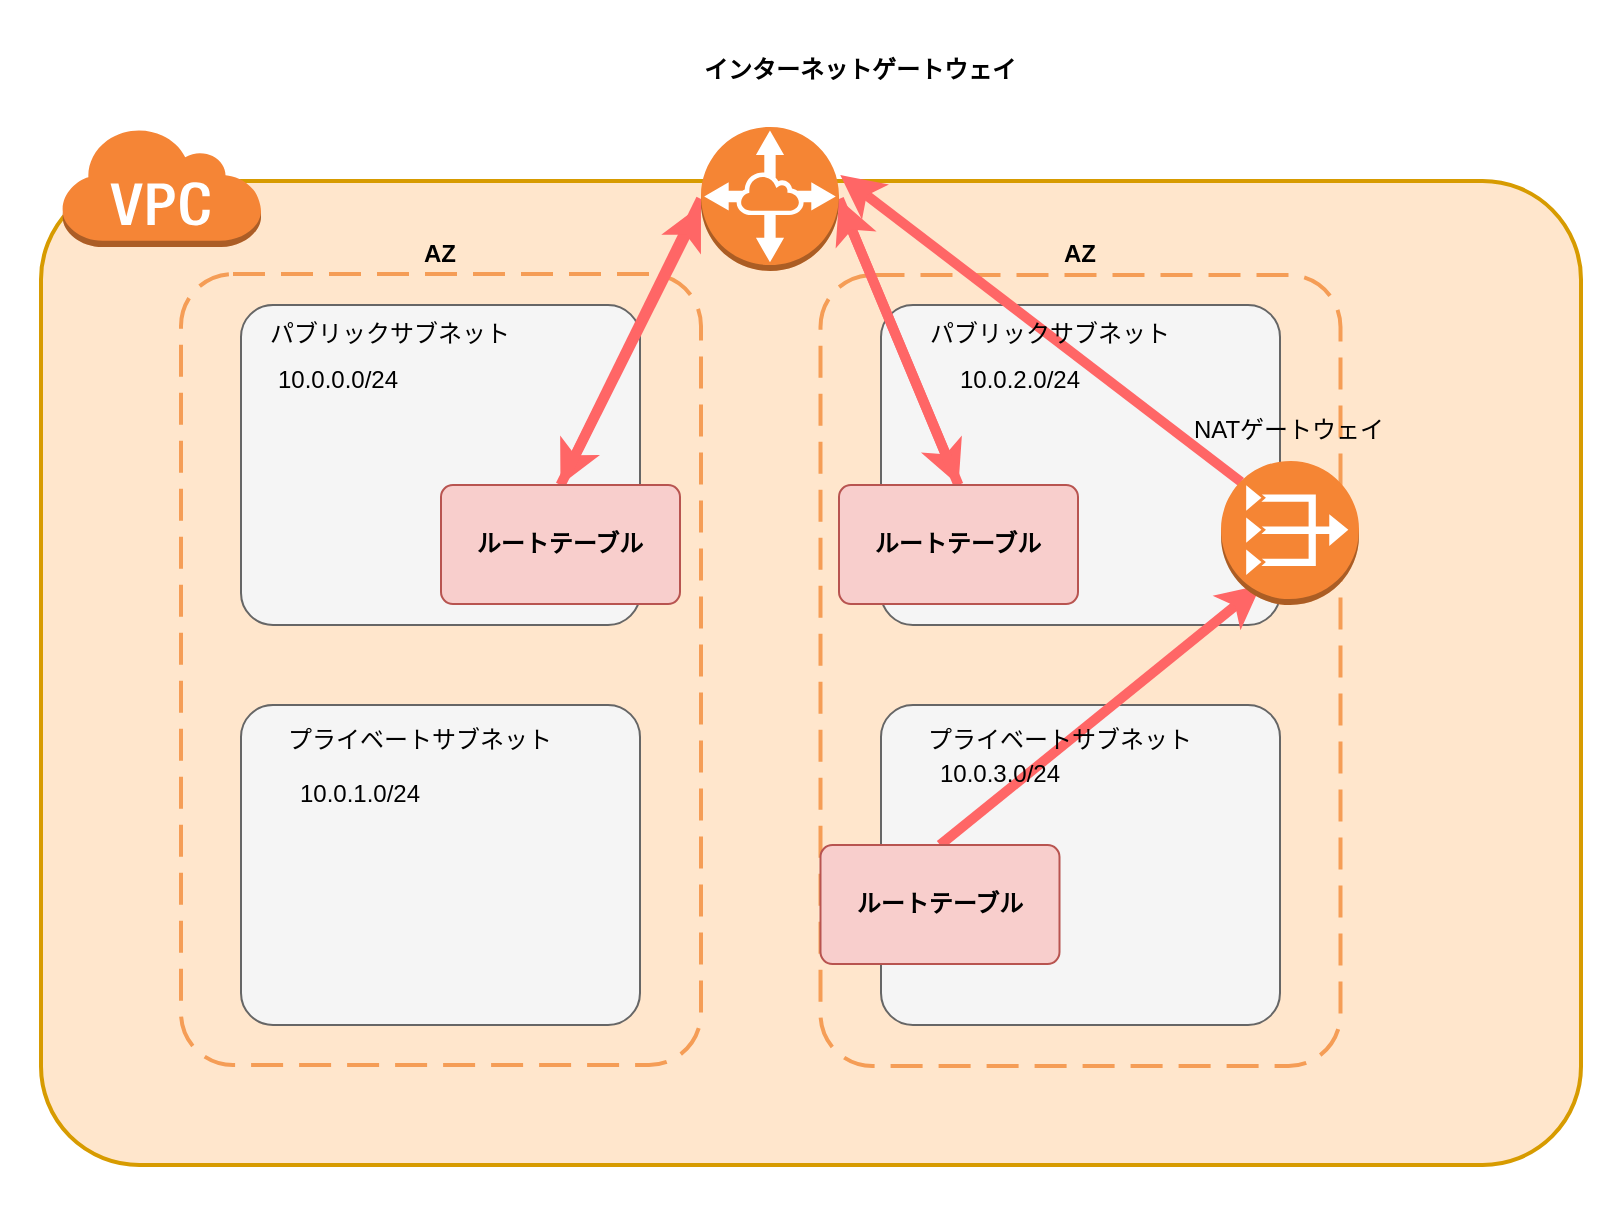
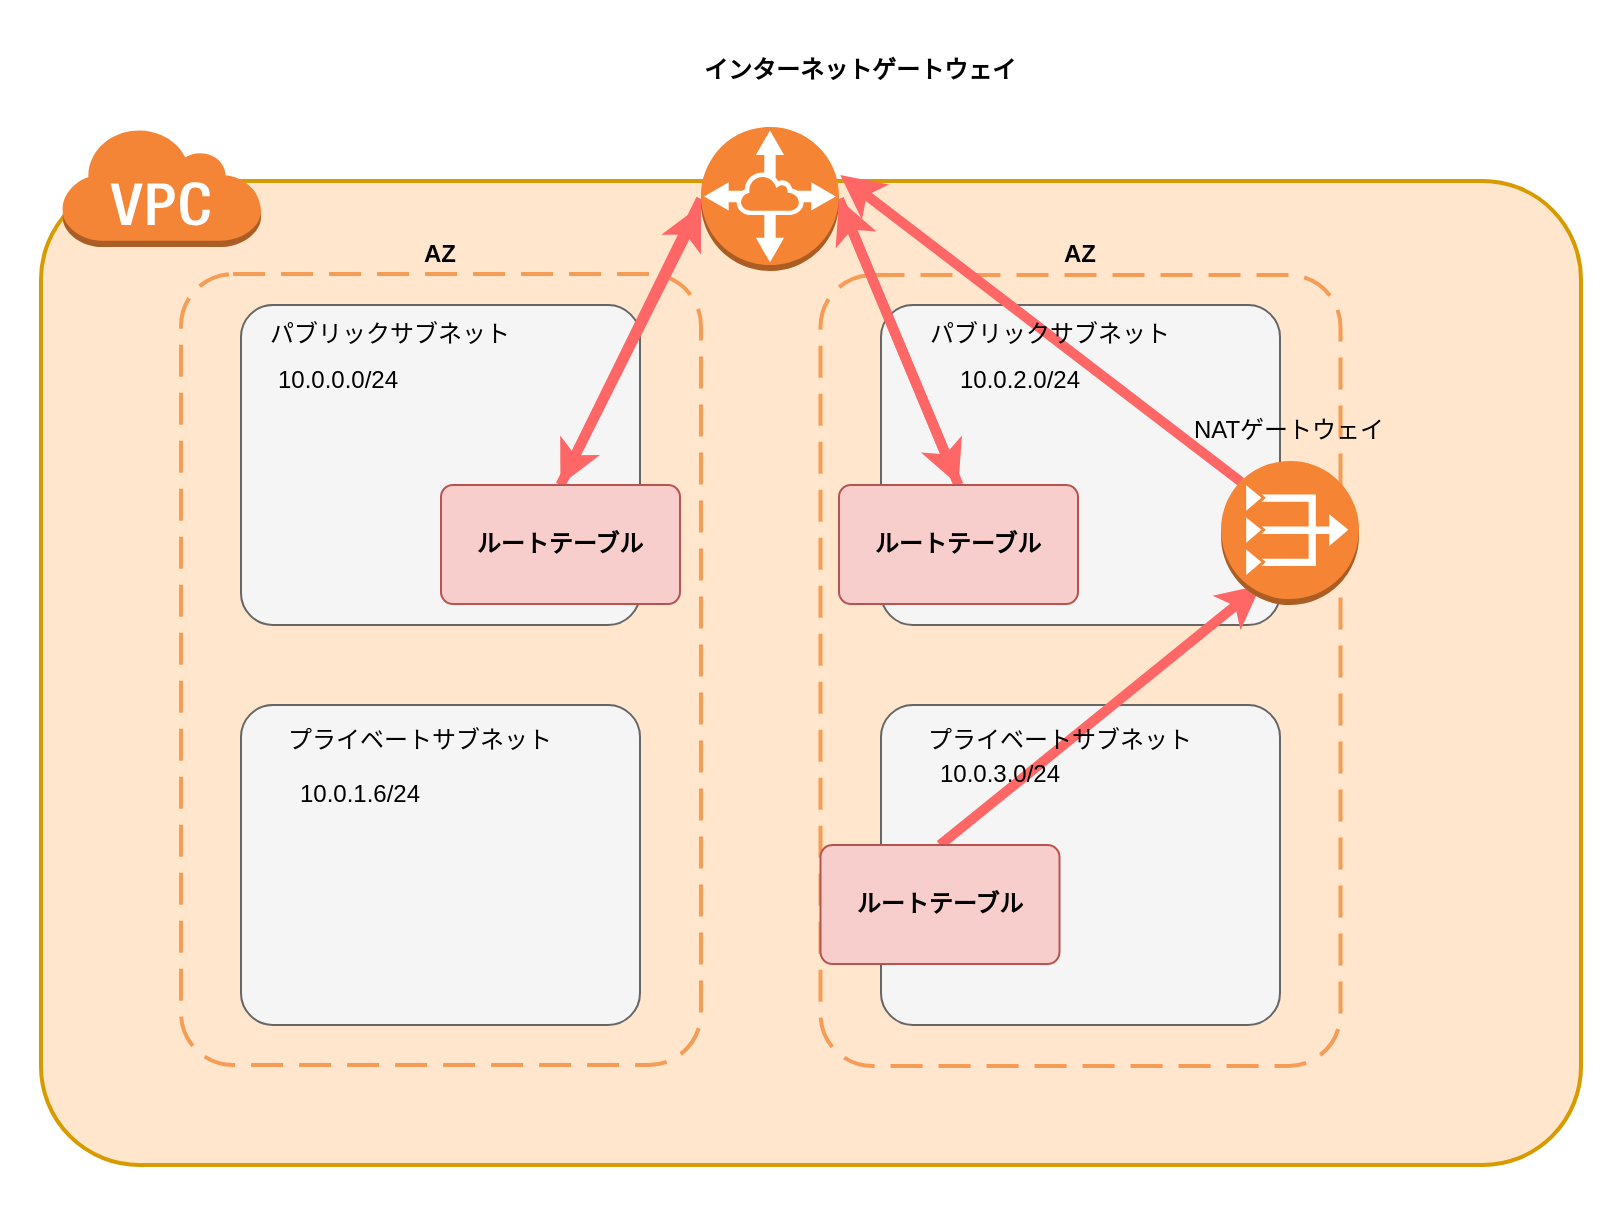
  <mxCell id="0" />
  <mxCell id="1" parent="0" />
  <mxCell id="2" value="" style="rounded=1;arcSize=10;dashed=0;fillColor=#ffe6cc;strokeWidth=2;strokeColor=#d79b00;" parent="1" vertex="1"><mxGeometry x="20" y="90" width="770" height="492" as="geometry" /></mxCell>
  <mxCell id="3" value="" style="rounded=1;arcSize=10;dashed=1;strokeColor=#F59D56;fillColor=none;gradientColor=none;dashPattern=8 4;strokeWidth=2;" parent="1" vertex="1"><mxGeometry x="409.75" y="137" width="260" height="395.5" as="geometry" /></mxCell>
  <mxCell id="4" value="" style="rounded=1;arcSize=10;dashed=1;strokeColor=#F59D56;fillColor=none;gradientColor=none;dashPattern=8 4;strokeWidth=2;" parent="1" vertex="1"><mxGeometry x="90" y="136.5" width="260" height="395.5" as="geometry" /></mxCell>
  <mxCell id="5" value="" style="dashed=0;html=1;shape=mxgraph.aws3.virtual_private_cloud;fillColor=#F58536;gradientColor=none;dashed=0;" parent="1" vertex="1"><mxGeometry x="30" y="63" width="100" height="60" as="geometry" /></mxCell>
  <mxCell id="6" value="" style="rounded=1;arcSize=10;strokeColor=#666666;fillColor=#f5f5f5;fontColor=#333333;" parent="1" vertex="1"><mxGeometry x="120" y="152" width="199.5" height="160" as="geometry" /></mxCell>
  <mxCell id="7" value="" style="rounded=1;arcSize=10;strokeColor=#666666;fillColor=#f5f5f5;fontColor=#333333;" parent="1" vertex="1"><mxGeometry x="120" y="352" width="199.5" height="160" as="geometry" /></mxCell>
  <mxCell id="8" value="" style="rounded=1;arcSize=10;strokeColor=#666666;fillColor=#f5f5f5;fontColor=#333333;" parent="1" vertex="1"><mxGeometry x="440" y="152" width="199.5" height="160" as="geometry" /></mxCell>
  <mxCell id="9" value="" style="rounded=1;arcSize=10;strokeColor=#666666;fillColor=#f5f5f5;fontColor=#333333;" parent="1" vertex="1"><mxGeometry x="440" y="352" width="199.5" height="160" as="geometry" /></mxCell>
  <mxCell id="10" style="edgeStyle=none;html=1;exitX=0;exitY=0.5;exitDx=0;exitDy=0;exitPerimeter=0;strokeWidth=5;strokeColor=#FF6666;entryX=0.5;entryY=0;entryDx=0;entryDy=0;" parent="1" source="12" target="14" edge="1"><mxGeometry relative="1" as="geometry" /></mxCell>
  <mxCell id="11" style="edgeStyle=none;html=1;exitX=1;exitY=0.5;exitDx=0;exitDy=0;exitPerimeter=0;entryX=0.5;entryY=0;entryDx=0;entryDy=0;strokeColor=#FF6666;strokeWidth=5;" parent="1" source="12" target="16" edge="1"><mxGeometry relative="1" as="geometry" /></mxCell>
  <mxCell id="12" value="" style="outlineConnect=0;dashed=0;verticalLabelPosition=bottom;verticalAlign=top;align=center;html=1;shape=mxgraph.aws3.vpc_peering;fillColor=#F58534;gradientColor=none;" parent="1" vertex="1"><mxGeometry x="350" y="63" width="69" height="72" as="geometry" /></mxCell>
  <mxCell id="13" style="edgeStyle=none;html=1;exitX=0.5;exitY=0;exitDx=0;exitDy=0;strokeColor=#FF6666;strokeWidth=5;" parent="1" source="14" edge="1"><mxGeometry relative="1" as="geometry"><mxPoint x="350" y="102" as="targetPoint" /></mxGeometry></mxCell>
  <mxCell id="14" value="" style="rounded=1;arcSize=10;strokeColor=#b85450;fillColor=#f8cecc;" parent="1" vertex="1"><mxGeometry x="220" y="242" width="119.5" height="59.5" as="geometry" /></mxCell>
  <mxCell id="15" style="edgeStyle=none;html=1;exitX=0.5;exitY=0;exitDx=0;exitDy=0;entryX=1;entryY=0.5;entryDx=0;entryDy=0;entryPerimeter=0;strokeColor=#FF6666;strokeWidth=5;" parent="1" source="16" target="12" edge="1"><mxGeometry relative="1" as="geometry" /></mxCell>
  <mxCell id="16" value="" style="rounded=1;arcSize=10;strokeColor=#b85450;fillColor=#f8cecc;" parent="1" vertex="1"><mxGeometry x="419" y="242" width="119.5" height="59.5" as="geometry" /></mxCell>
  <mxCell id="17" style="edgeStyle=none;html=1;exitX=0.5;exitY=0;exitDx=0;exitDy=0;strokeColor=#FF6666;strokeWidth=5;entryX=0.29;entryY=0.861;entryDx=0;entryDy=0;entryPerimeter=0;" parent="1" source="18" target="20" edge="1"><mxGeometry relative="1" as="geometry" /></mxCell>
  <mxCell id="18" value="" style="rounded=1;arcSize=10;strokeColor=#b85450;fillColor=#f8cecc;" parent="1" vertex="1"><mxGeometry x="409.75" y="422" width="119.5" height="59.5" as="geometry" /></mxCell>
  <mxCell id="19" style="edgeStyle=none;html=1;exitX=0.145;exitY=0.145;exitDx=0;exitDy=0;exitPerimeter=0;entryX=0.519;entryY=-0.006;entryDx=0;entryDy=0;entryPerimeter=0;fillColor=#e51400;strokeColor=#FF6666;strokeWidth=5;" edge="1" parent="1" source="20" target="2"><mxGeometry relative="1" as="geometry" /></mxCell>
  <mxCell id="20" value="" style="outlineConnect=0;dashed=0;verticalLabelPosition=bottom;verticalAlign=top;align=center;html=1;shape=mxgraph.aws3.vpc_nat_gateway;fillColor=#F58534;gradientColor=none;" parent="1" vertex="1"><mxGeometry x="610" y="230" width="69" height="72" as="geometry" /></mxCell>
  <mxCell id="21" value="インターネットゲートウェイ" style="text;strokeColor=none;align=center;fillColor=none;html=1;verticalAlign=middle;whiteSpace=wrap;rounded=0;fontColor=#000000;fontStyle=1" parent="1" vertex="1"><mxGeometry x="330" y="20" width="200" height="30" as="geometry" /></mxCell>
  <mxCell id="22" value="ルートテーブル" style="text;strokeColor=none;align=center;fillColor=none;html=1;verticalAlign=middle;whiteSpace=wrap;rounded=0;fontColor=#000000;fontStyle=1" parent="1" vertex="1"><mxGeometry x="230" y="256.75" width="100" height="30" as="geometry" /></mxCell>
  <mxCell id="23" value="ルートテーブル" style="text;strokeColor=none;align=center;fillColor=none;html=1;verticalAlign=middle;whiteSpace=wrap;rounded=0;fontColor=#000000;fontStyle=1" parent="1" vertex="1"><mxGeometry x="428.75" y="256.75" width="100" height="30" as="geometry" /></mxCell>
  <mxCell id="24" value="ルートテーブル" style="text;strokeColor=none;align=center;fillColor=none;html=1;verticalAlign=middle;whiteSpace=wrap;rounded=0;fontColor=#000000;fontStyle=1" parent="1" vertex="1"><mxGeometry x="419.5" y="436.75" width="100" height="30" as="geometry" /></mxCell>
  <mxCell id="25" value="AZ" style="text;strokeColor=none;align=center;fillColor=none;html=1;verticalAlign=middle;whiteSpace=wrap;rounded=0;fontColor=#000000;fontStyle=1" parent="1" vertex="1"><mxGeometry x="189.75" y="112" width="60" height="30" as="geometry" /></mxCell>
  <mxCell id="26" value="AZ" style="text;strokeColor=none;align=center;fillColor=none;html=1;verticalAlign=middle;whiteSpace=wrap;rounded=0;fontColor=#000000;fontStyle=1" parent="1" vertex="1"><mxGeometry x="509.75" y="112" width="60" height="30" as="geometry" /></mxCell>
  <mxCell id="27" value="パブリックサブネット" style="text;strokeColor=none;align=center;fillColor=none;html=1;verticalAlign=middle;whiteSpace=wrap;rounded=0;fontColor=#000000;" parent="1" vertex="1"><mxGeometry x="129.75" y="152" width="130.25" height="30" as="geometry" /></mxCell>
  <mxCell id="28" value="パブリックサブネット" style="text;strokeColor=none;align=center;fillColor=none;html=1;verticalAlign=middle;whiteSpace=wrap;rounded=0;fontColor=#000000;" parent="1" vertex="1"><mxGeometry x="460" y="152" width="130.25" height="30" as="geometry" /></mxCell>
  <mxCell id="29" value="プライベートサブネット" style="text;strokeColor=none;align=center;fillColor=none;html=1;verticalAlign=middle;whiteSpace=wrap;rounded=0;fontColor=#000000;" parent="1" vertex="1"><mxGeometry x="130" y="355" width="160" height="30" as="geometry" /></mxCell>
  <mxCell id="30" value="プライベートサブネット" style="text;strokeColor=none;align=center;fillColor=none;html=1;verticalAlign=middle;whiteSpace=wrap;rounded=0;fontColor=#000000;" parent="1" vertex="1"><mxGeometry x="460" y="355" width="140" height="30" as="geometry" /></mxCell>
  <mxCell id="31" value="NATゲートウェイ" style="text;strokeColor=none;align=center;fillColor=none;html=1;verticalAlign=middle;whiteSpace=wrap;rounded=0;fontColor=#000000;" parent="1" vertex="1"><mxGeometry x="592.25" y="200" width="104.5" height="30" as="geometry" /></mxCell>
  <mxCell id="32" value="10.0.0.0/24" style="text;strokeColor=none;align=center;fillColor=none;html=1;verticalAlign=middle;whiteSpace=wrap;rounded=0;fontColor=#000000;" parent="1" vertex="1"><mxGeometry x="129" y="175" width="80" height="30" as="geometry" /></mxCell>
  <mxCell id="33" value="10.0.2.0/24" style="text;strokeColor=none;align=center;fillColor=none;html=1;verticalAlign=middle;whiteSpace=wrap;rounded=0;fontColor=#000000;" parent="1" vertex="1"><mxGeometry x="470" y="175" width="80" height="30" as="geometry" /></mxCell>
- <mxCell id="34" value="10.0.1.0/24" style="text;strokeColor=none;align=center;fillColor=none;html=1;verticalAlign=middle;whiteSpace=wrap;rounded=0;fontColor=#000000;" parent="1" vertex="1"><mxGeometry x="140" y="382" width="80" height="30" as="geometry" /></mxCell>
+ <mxCell id="34" value="10.0.1.6/24" style="text;strokeColor=none;align=center;fillColor=none;html=1;verticalAlign=middle;whiteSpace=wrap;rounded=0;fontColor=#000000;" parent="1" vertex="1"><mxGeometry x="140" y="382" width="80" height="30" as="geometry" /></mxCell>
  <mxCell id="35" value="10.0.3.0/24" style="text;strokeColor=none;align=center;fillColor=none;html=1;verticalAlign=middle;whiteSpace=wrap;rounded=0;fontColor=#000000;" parent="1" vertex="1"><mxGeometry x="460" y="372" width="80" height="30" as="geometry" /></mxCell>
